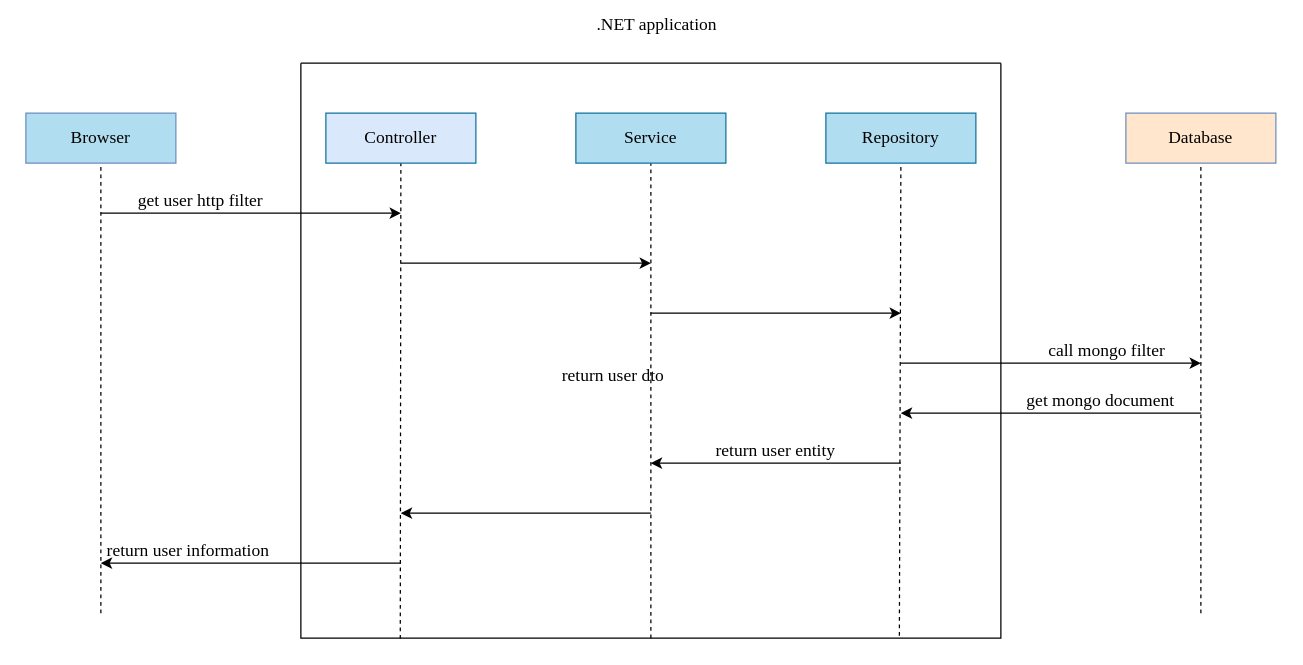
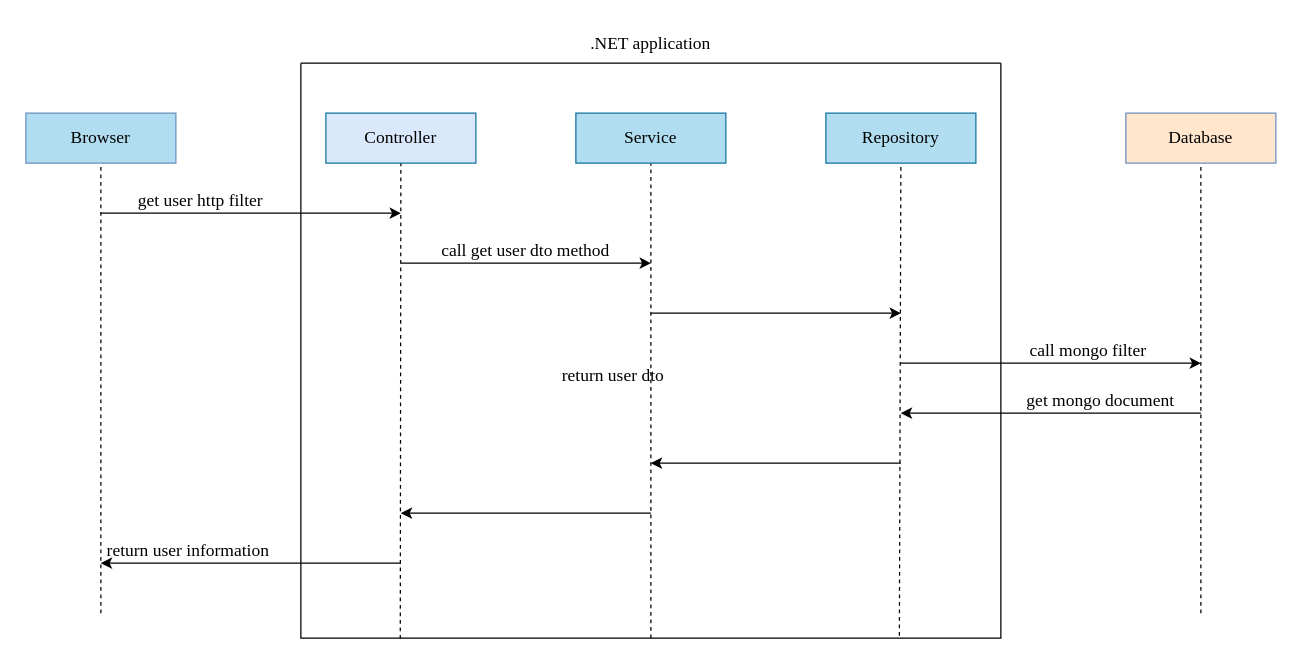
  <mxCell id="0" />
  <mxCell id="1" parent="0" />
  <mxCell id="2" value="" style="endArrow=none;dashed=1;html=1;rounded=0;exitX=0.142;exitY=1.001;exitDx=0;exitDy=0;exitPerimeter=0;" edge="1" parent="1" source="27"><mxGeometry width="50" height="50" relative="1" as="geometry"><mxPoint x="320" y="490" as="sourcePoint" /><mxPoint x="320" y="130" as="targetPoint" /></mxGeometry></mxCell>
  <mxCell id="3" value="" style="endArrow=none;dashed=1;html=1;rounded=0;exitX=0.5;exitY=1;exitDx=0;exitDy=0;" edge="1" parent="1" source="27"><mxGeometry width="50" height="50" relative="1" as="geometry"><mxPoint x="520" y="490" as="sourcePoint" /><mxPoint x="520" y="130" as="targetPoint" /></mxGeometry></mxCell>
  <mxCell id="4" value="" style="endArrow=none;dashed=1;html=1;rounded=0;exitX=0.855;exitY=0.996;exitDx=0;exitDy=0;exitPerimeter=0;" edge="1" parent="1" source="27"><mxGeometry width="50" height="50" relative="1" as="geometry"><mxPoint x="720" y="490" as="sourcePoint" /><mxPoint x="720" y="130" as="targetPoint" /></mxGeometry></mxCell>
  <mxCell id="5" value="&lt;font face=&quot;Times New Roman&quot; style=&quot;font-size: 14px;&quot;&gt;Controller&lt;/font&gt;" style="rounded=0;whiteSpace=wrap;html=1;fillColor=#dae8fc;strokeColor=#10739e;" vertex="1" parent="1"><mxGeometry x="260" y="90" width="120" height="40" as="geometry" /></mxCell>
  <mxCell id="6" value="&lt;font face=&quot;Times New Roman&quot; style=&quot;font-size: 14px;&quot;&gt;Service&lt;/font&gt;" style="rounded=0;whiteSpace=wrap;html=1;fillColor=#b1ddf0;strokeColor=#10739e;" vertex="1" parent="1"><mxGeometry x="460" y="90" width="120" height="40" as="geometry" /></mxCell>
  <mxCell id="7" value="&lt;font face=&quot;Times New Roman&quot; style=&quot;font-size: 14px;&quot;&gt;Repository&lt;/font&gt;" style="rounded=0;whiteSpace=wrap;html=1;fillColor=#b1ddf0;strokeColor=#10739e;" vertex="1" parent="1"><mxGeometry x="660" y="90" width="120" height="40" as="geometry" /></mxCell>
  <mxCell id="8" value="" style="endArrow=classic;html=1;rounded=0;" edge="1" parent="1"><mxGeometry width="50" height="50" relative="1" as="geometry"><mxPoint x="80" y="170" as="sourcePoint" /><mxPoint x="320" y="170" as="targetPoint" /></mxGeometry></mxCell>
  <mxCell id="9" value="&lt;font face=&quot;Times New Roman&quot; style=&quot;font-size: 14px;&quot;&gt;get user http filter&lt;/font&gt;" style="text;html=1;strokeColor=none;fillColor=none;align=center;verticalAlign=middle;whiteSpace=wrap;rounded=0;fontSize=14;" vertex="1" parent="1"><mxGeometry x="90" y="150" width="140" height="20" as="geometry" /></mxCell>
  <mxCell id="10" value="" style="endArrow=classic;html=1;rounded=0;" edge="1" parent="1"><mxGeometry width="50" height="50" relative="1" as="geometry"><mxPoint x="320" y="210" as="sourcePoint" /><mxPoint x="520" y="210" as="targetPoint" /></mxGeometry></mxCell>
+ <mxCell id="11" value="&lt;font face=&quot;Times New Roman&quot; style=&quot;font-size: 14px;&quot;&gt;call get user dto method&lt;/font&gt;" style="text;html=1;strokeColor=none;fillColor=none;align=center;verticalAlign=middle;whiteSpace=wrap;rounded=0;fontSize=14;" vertex="1" parent="1"><mxGeometry x="350" y="190" width="140" height="20" as="geometry" /></mxCell>
  <mxCell id="12" value="" style="endArrow=classic;html=1;rounded=0;" edge="1" parent="1"><mxGeometry width="50" height="50" relative="1" as="geometry"><mxPoint x="520" y="250" as="sourcePoint" /><mxPoint x="720" y="250" as="targetPoint" /></mxGeometry></mxCell>
  <mxCell id="13" value="" style="endArrow=none;dashed=1;html=1;rounded=0;" edge="1" parent="1"><mxGeometry width="50" height="50" relative="1" as="geometry"><mxPoint x="960" y="490" as="sourcePoint" /><mxPoint x="960" y="130" as="targetPoint" /></mxGeometry></mxCell>
  <mxCell id="14" value="&lt;font face=&quot;Times New Roman&quot; style=&quot;font-size: 14px;&quot;&gt;Database&lt;/font&gt;" style="rounded=0;whiteSpace=wrap;html=1;fillColor=#ffe6cc;strokeColor=#6c8ebf;" vertex="1" parent="1"><mxGeometry x="900" y="90" width="120" height="40" as="geometry" /></mxCell>
  <mxCell id="15" value="" style="endArrow=classic;html=1;rounded=0;" edge="1" parent="1"><mxGeometry width="50" height="50" relative="1" as="geometry"><mxPoint x="720" y="290" as="sourcePoint" /><mxPoint x="960" y="290" as="targetPoint" /></mxGeometry></mxCell>
- <mxCell id="16" value="&lt;font face=&quot;Times New Roman&quot; style=&quot;font-size: 14px;&quot;&gt;call mongo filter&lt;/font&gt;" style="text;html=1;strokeColor=none;fillColor=none;align=center;verticalAlign=middle;whiteSpace=wrap;rounded=0;fontSize=14;" vertex="1" parent="1"><mxGeometry x="815" y="270" width="140" height="20" as="geometry" /></mxCell>
+ <mxCell id="16" value="&lt;font face=&quot;Times New Roman&quot; style=&quot;font-size: 14px;&quot;&gt;call mongo filter&lt;/font&gt;" style="text;html=1;strokeColor=none;fillColor=none;align=center;verticalAlign=middle;whiteSpace=wrap;rounded=0;fontSize=14;" vertex="1" parent="1"><mxGeometry x="800" y="270" width="140" height="20" as="geometry" /></mxCell>
  <mxCell id="17" value="" style="endArrow=none;dashed=1;html=1;rounded=0;" edge="1" parent="1"><mxGeometry width="50" height="50" relative="1" as="geometry"><mxPoint x="80" y="490" as="sourcePoint" /><mxPoint x="80" y="130" as="targetPoint" /></mxGeometry></mxCell>
  <mxCell id="18" value="&lt;font face=&quot;Times New Roman&quot; style=&quot;font-size: 14px;&quot;&gt;Browser&lt;/font&gt;" style="rounded=0;whiteSpace=wrap;html=1;fillColor=#b1ddf0;strokeColor=#6c8ebf;" vertex="1" parent="1"><mxGeometry x="20" y="90" width="120" height="40" as="geometry" /></mxCell>
  <mxCell id="19" value="" style="endArrow=classic;html=1;rounded=0;" edge="1" parent="1"><mxGeometry width="50" height="50" relative="1" as="geometry"><mxPoint x="960" y="330" as="sourcePoint" /><mxPoint x="720" y="330" as="targetPoint" /></mxGeometry></mxCell>
  <mxCell id="20" value="&lt;font face=&quot;Times New Roman&quot; style=&quot;font-size: 14px;&quot;&gt;get mongo document&lt;/font&gt;" style="text;html=1;strokeColor=none;fillColor=none;align=center;verticalAlign=middle;whiteSpace=wrap;rounded=0;fontSize=14;" vertex="1" parent="1"><mxGeometry x="810" y="310" width="140" height="20" as="geometry" /></mxCell>
  <mxCell id="21" value="" style="endArrow=classic;html=1;rounded=0;" edge="1" parent="1"><mxGeometry width="50" height="50" relative="1" as="geometry"><mxPoint x="720" y="370" as="sourcePoint" /><mxPoint x="520" y="370" as="targetPoint" /></mxGeometry></mxCell>
- <mxCell id="22" value="&lt;font face=&quot;Times New Roman&quot; style=&quot;font-size: 14px;&quot;&gt;return user entity&lt;/font&gt;" style="text;html=1;strokeColor=none;fillColor=none;align=center;verticalAlign=middle;whiteSpace=wrap;rounded=0;fontSize=14;" vertex="1" parent="1"><mxGeometry x="550" y="350" width="140" height="20" as="geometry" /></mxCell>
  <mxCell id="23" value="" style="endArrow=classic;html=1;rounded=0;" edge="1" parent="1"><mxGeometry width="50" height="50" relative="1" as="geometry"><mxPoint x="520" y="410" as="sourcePoint" /><mxPoint x="320" y="410" as="targetPoint" /></mxGeometry></mxCell>
  <mxCell id="24" value="&lt;font face=&quot;Times New Roman&quot; style=&quot;font-size: 14px;&quot;&gt;return user dto&lt;/font&gt;" style="text;html=1;strokeColor=none;fillColor=none;align=center;verticalAlign=middle;whiteSpace=wrap;rounded=0;fontSize=14;" vertex="1" parent="1"><mxGeometry x="420" y="290" width="140" height="20" as="geometry" /></mxCell>
  <mxCell id="25" value="" style="endArrow=classic;html=1;rounded=0;" edge="1" parent="1"><mxGeometry width="50" height="50" relative="1" as="geometry"><mxPoint x="320" y="450" as="sourcePoint" /><mxPoint x="80" y="450" as="targetPoint" /></mxGeometry></mxCell>
  <mxCell id="26" value="&lt;font face=&quot;Times New Roman&quot; style=&quot;font-size: 14px;&quot;&gt;return user information&lt;/font&gt;" style="text;html=1;strokeColor=none;fillColor=none;align=center;verticalAlign=middle;whiteSpace=wrap;rounded=0;fontSize=14;" vertex="1" parent="1"><mxGeometry x="80" y="430" width="140" height="20" as="geometry" /></mxCell>
  <mxCell id="27" value="" style="swimlane;startSize=0;" vertex="1" parent="1"><mxGeometry x="240" y="50" width="560" height="460" as="geometry" /></mxCell>
- <mxCell id="28" value="&lt;font face=&quot;Times New Roman&quot; style=&quot;font-size: 14px;&quot;&gt;.NET application&lt;/font&gt;" style="text;html=1;strokeColor=none;fillColor=none;align=center;verticalAlign=middle;whiteSpace=wrap;rounded=0;" vertex="1" parent="1"><mxGeometry x="465" y="5" width="120" height="30" as="geometry" /></mxCell>
+ <mxCell id="28" value="&lt;font face=&quot;Times New Roman&quot; style=&quot;font-size: 14px;&quot;&gt;.NET application&lt;/font&gt;" style="text;html=1;strokeColor=none;fillColor=none;align=center;verticalAlign=middle;whiteSpace=wrap;rounded=0;" vertex="1" parent="1"><mxGeometry x="460" y="20" width="120" height="30" as="geometry" /></mxCell>
